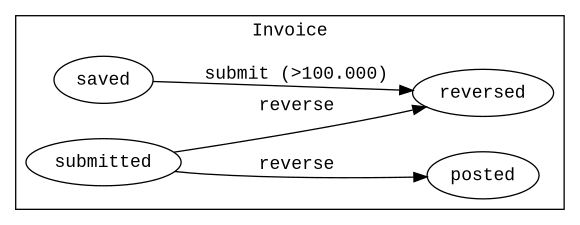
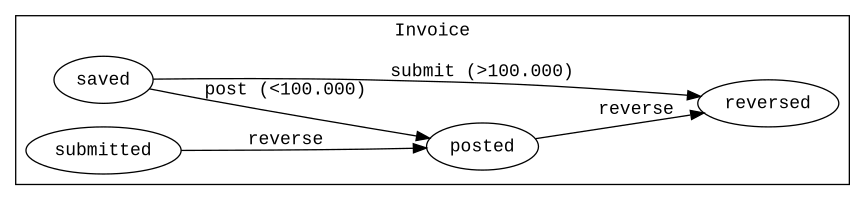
  digraph {
    fontname="Liberation Mono"
    rankdir=LR
    node [fontname="Liberation Mono"]
    edge [fontname="Liberation Mono"]
    saved
    posted
    submitted
    reversed
    subgraph sub_1 {
      cluster=true
      label=Invoice
      saved
      posted
      submitted
      reversed
    }
+   saved -> posted [label="post (<100.000)"]
    saved -> reversed [label="submit (>100.000)"]
-   submitted -> reversed [label=reverse]
+   posted -> reversed [label=reverse]
    submitted -> posted [label=reverse]
  }
